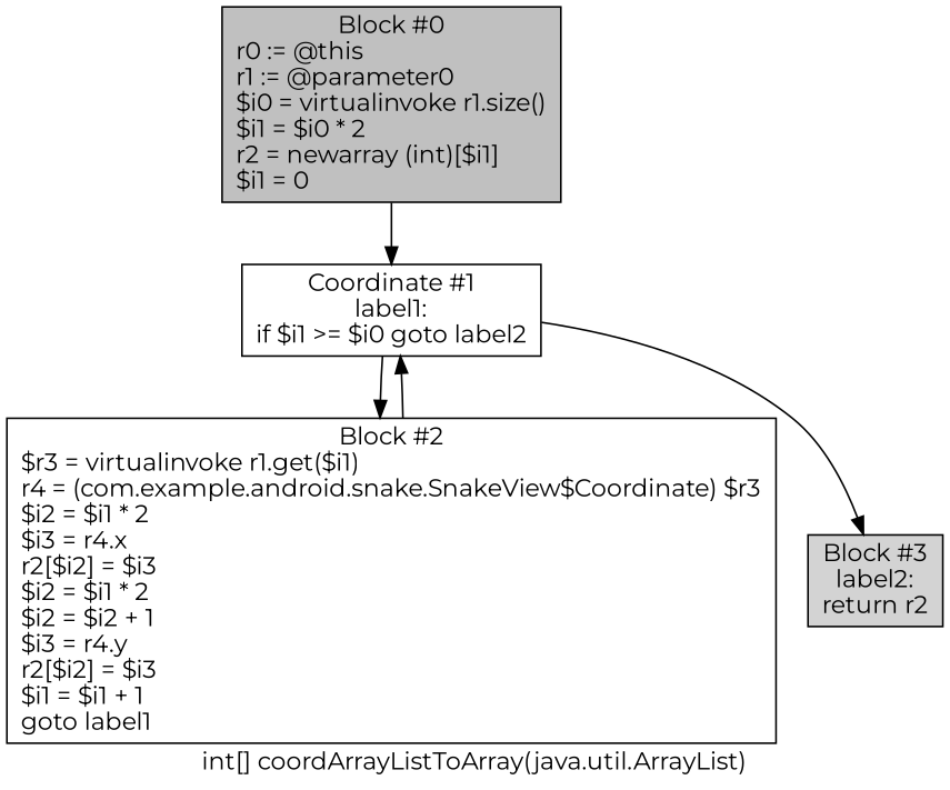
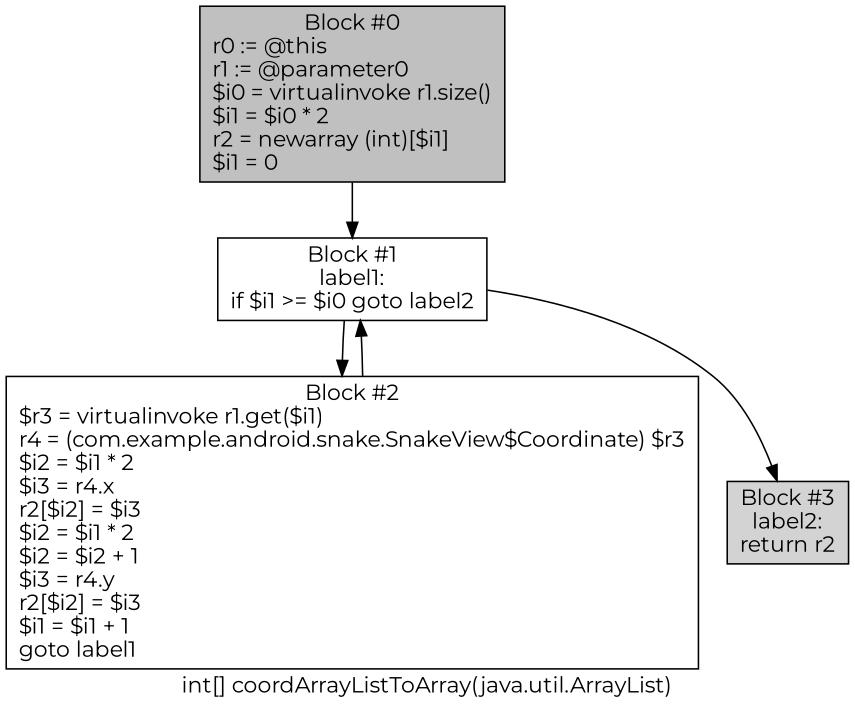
  digraph {
    label="int[] coordArrayListToArray(java.util.ArrayList)"
    fontname=Montserrat
    node [shape=box fontname=Montserrat]
    edge [fontname=Montserrat]
    n1 [fillcolor=gray label="Block #0\nr0 := @this\lr1 := @parameter0\l$i0 = virtualinvoke r1.size()\l$i1 = $i0 * 2\lr2 = newarray (int)[$i1]\l$i1 = 0\l" style=filled]
-   n2 [label="Coordinate #1\nlabel1:\nif $i1 >= $i0 goto label2\l"]
+   n2 [label="Block #1\nlabel1:\nif $i1 >= $i0 goto label2\l"]
    n3 [label="Block #2\n$r3 = virtualinvoke r1.get($i1)\lr4 = (com.example.android.snake.SnakeView$Coordinate) $r3\l$i2 = $i1 * 2\l$i3 = r4.x\lr2[$i2] = $i3\l$i2 = $i1 * 2\l$i2 = $i2 + 1\l$i3 = r4.y\lr2[$i2] = $i3\l$i1 = $i1 + 1\lgoto label1\l"]
    n4 [fillcolor=lightgray label="Block #3\nlabel2:\nreturn r2\l" style=filled]
    n1 -> n2
    n2 -> n3
    n2 -> n4
    n3 -> n2
  }
